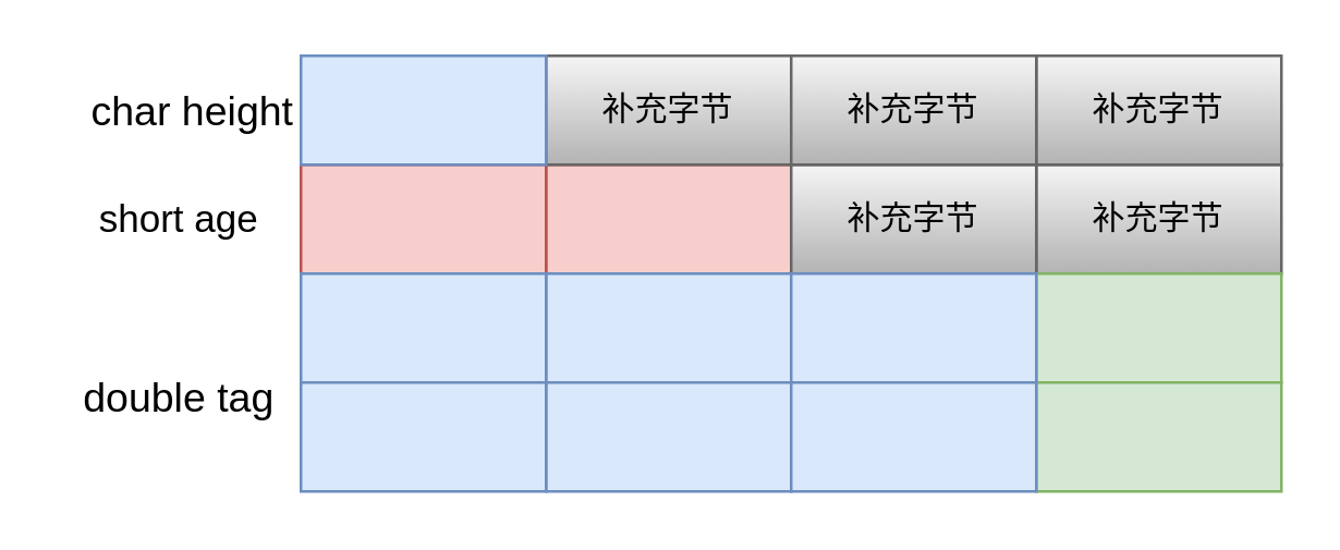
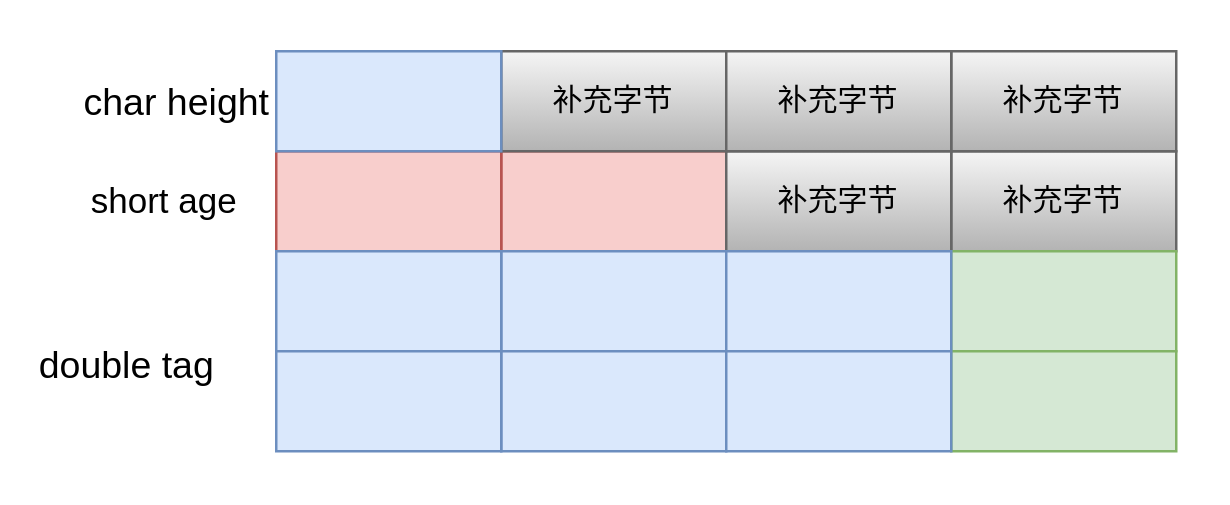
  <mxCell id="0" />
  <mxCell id="1" parent="0" />
  <mxCell id="2" value="" style="rounded=0;whiteSpace=wrap;html=1;fillColor=#f8cecc;strokeColor=#b85450;" vertex="1" parent="1"><mxGeometry x="200" y="60" width="90" height="40" as="geometry" /></mxCell>
  <mxCell id="3" value="" style="rounded=0;whiteSpace=wrap;html=1;fillColor=#f8cecc;strokeColor=#b85450;" vertex="1" parent="1"><mxGeometry x="110" y="60" width="90" height="40" as="geometry" /></mxCell>
  <mxCell id="4" value="补充字节" style="rounded=0;whiteSpace=wrap;html=1;fillColor=#f5f5f5;strokeColor=#666666;gradientColor=#b3b3b3;" vertex="1" parent="1"><mxGeometry x="380" y="60" width="90" height="40" as="geometry" /></mxCell>
  <mxCell id="5" value="补充字节" style="rounded=0;whiteSpace=wrap;html=1;fillColor=#f5f5f5;strokeColor=#666666;gradientColor=#b3b3b3;" vertex="1" parent="1"><mxGeometry x="290" y="60" width="90" height="40" as="geometry" /></mxCell>
  <mxCell id="6" value="" style="rounded=0;whiteSpace=wrap;html=1;fillColor=#dae8fc;strokeColor=#6c8ebf;" vertex="1" parent="1"><mxGeometry x="200" y="100" width="90" height="40" as="geometry" /></mxCell>
  <mxCell id="7" value="" style="rounded=0;whiteSpace=wrap;html=1;fillColor=#dae8fc;strokeColor=#6c8ebf;" vertex="1" parent="1"><mxGeometry x="110" y="100" width="90" height="40" as="geometry" /></mxCell>
  <mxCell id="8" value="" style="rounded=0;whiteSpace=wrap;html=1;fillColor=#d5e8d4;strokeColor=#82b366;" vertex="1" parent="1"><mxGeometry x="380" y="100" width="90" height="40" as="geometry" /></mxCell>
  <mxCell id="9" value="" style="rounded=0;whiteSpace=wrap;html=1;fillColor=#dae8fc;strokeColor=#6c8ebf;" vertex="1" parent="1"><mxGeometry x="290" y="100" width="90" height="40" as="geometry" /></mxCell>
  <mxCell id="10" value="char height" style="text;html=1;align=center;verticalAlign=middle;resizable=0;points=[];autosize=1;strokeColor=none;fillColor=none;fontSize=15;" vertex="1" parent="1"><mxGeometry x="20" y="25" width="100" height="30" as="geometry" /></mxCell>
  <mxCell id="11" value="short age" style="text;html=1;align=center;verticalAlign=middle;resizable=0;points=[];autosize=1;strokeColor=none;fillColor=none;fontSize=15;" vertex="1" parent="1"><mxGeometry x="200" y="20" width="90" height="30" as="geometry" /></mxCell>
- <mxCell id="12" value="double tag" style="text;html=1;align=center;verticalAlign=middle;resizable=0;points=[];autosize=1;strokeColor=none;fillColor=none;fontSize=15;" vertex="1" parent="1"><mxGeometry x="20" y="130" width="90" height="30" as="geometry" /></mxCell>
+ <mxCell id="12" value="double tag" style="text;html=1;align=center;verticalAlign=middle;resizable=0;points=[];autosize=1;strokeColor=none;fillColor=none;fontSize=15;" vertex="1" parent="1"><mxGeometry x="5" y="130" width="90" height="30" as="geometry" /></mxCell>
  <mxCell id="13" value="" style="rounded=0;whiteSpace=wrap;html=1;fillColor=#dae8fc;strokeColor=#6c8ebf;" vertex="1" parent="1"><mxGeometry x="200" y="140" width="90" height="40" as="geometry" /></mxCell>
  <mxCell id="14" value="" style="rounded=0;whiteSpace=wrap;html=1;fillColor=#dae8fc;strokeColor=#6c8ebf;" vertex="1" parent="1"><mxGeometry x="110" y="140" width="90" height="40" as="geometry" /></mxCell>
  <mxCell id="15" value="" style="rounded=0;whiteSpace=wrap;html=1;fillColor=#d5e8d4;strokeColor=#82b366;" vertex="1" parent="1"><mxGeometry x="380" y="140" width="90" height="40" as="geometry" /></mxCell>
  <mxCell id="16" value="" style="rounded=0;whiteSpace=wrap;html=1;fillColor=#dae8fc;strokeColor=#6c8ebf;" vertex="1" parent="1"><mxGeometry x="290" y="140" width="90" height="40" as="geometry" /></mxCell>
  <mxCell id="17" value="补充字节" style="rounded=0;whiteSpace=wrap;html=1;fillColor=#f5f5f5;strokeColor=#666666;gradientColor=#b3b3b3;" vertex="1" parent="1"><mxGeometry x="200" y="20" width="90" height="40" as="geometry" /></mxCell>
  <mxCell id="18" value="" style="rounded=0;whiteSpace=wrap;html=1;fillColor=#dae8fc;strokeColor=#6c8ebf;" vertex="1" parent="1"><mxGeometry x="110" y="20" width="90" height="40" as="geometry" /></mxCell>
  <mxCell id="19" value="补充字节" style="rounded=0;whiteSpace=wrap;html=1;fillColor=#f5f5f5;strokeColor=#666666;gradientColor=#b3b3b3;" vertex="1" parent="1"><mxGeometry x="380" y="20" width="90" height="40" as="geometry" /></mxCell>
  <mxCell id="20" value="补充字节" style="rounded=0;whiteSpace=wrap;html=1;fillColor=#f5f5f5;strokeColor=#666666;gradientColor=#b3b3b3;" vertex="1" parent="1"><mxGeometry x="290" y="20" width="90" height="40" as="geometry" /></mxCell>
  <mxCell id="21" value="short age" style="text;html=1;align=center;verticalAlign=middle;resizable=0;points=[];autosize=1;strokeColor=none;fillColor=none;fontSize=14;" vertex="1" parent="1"><mxGeometry x="25" y="65" width="80" height="30" as="geometry" /></mxCell>
